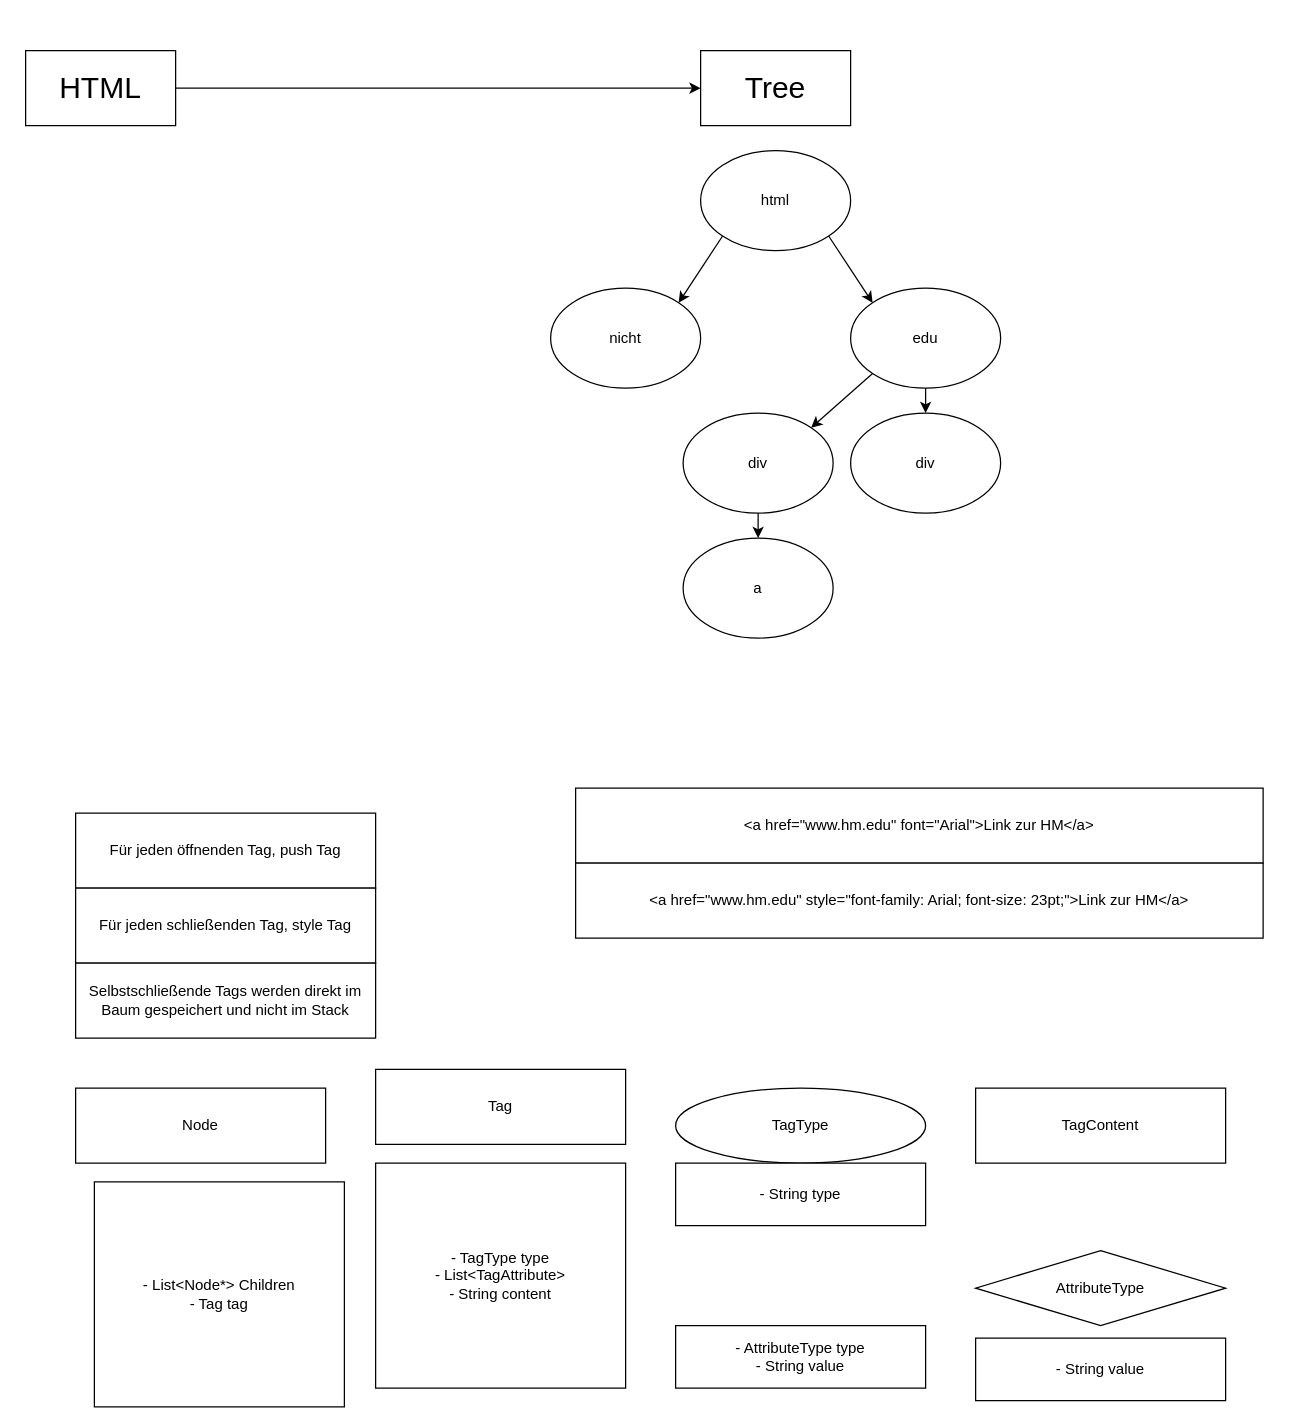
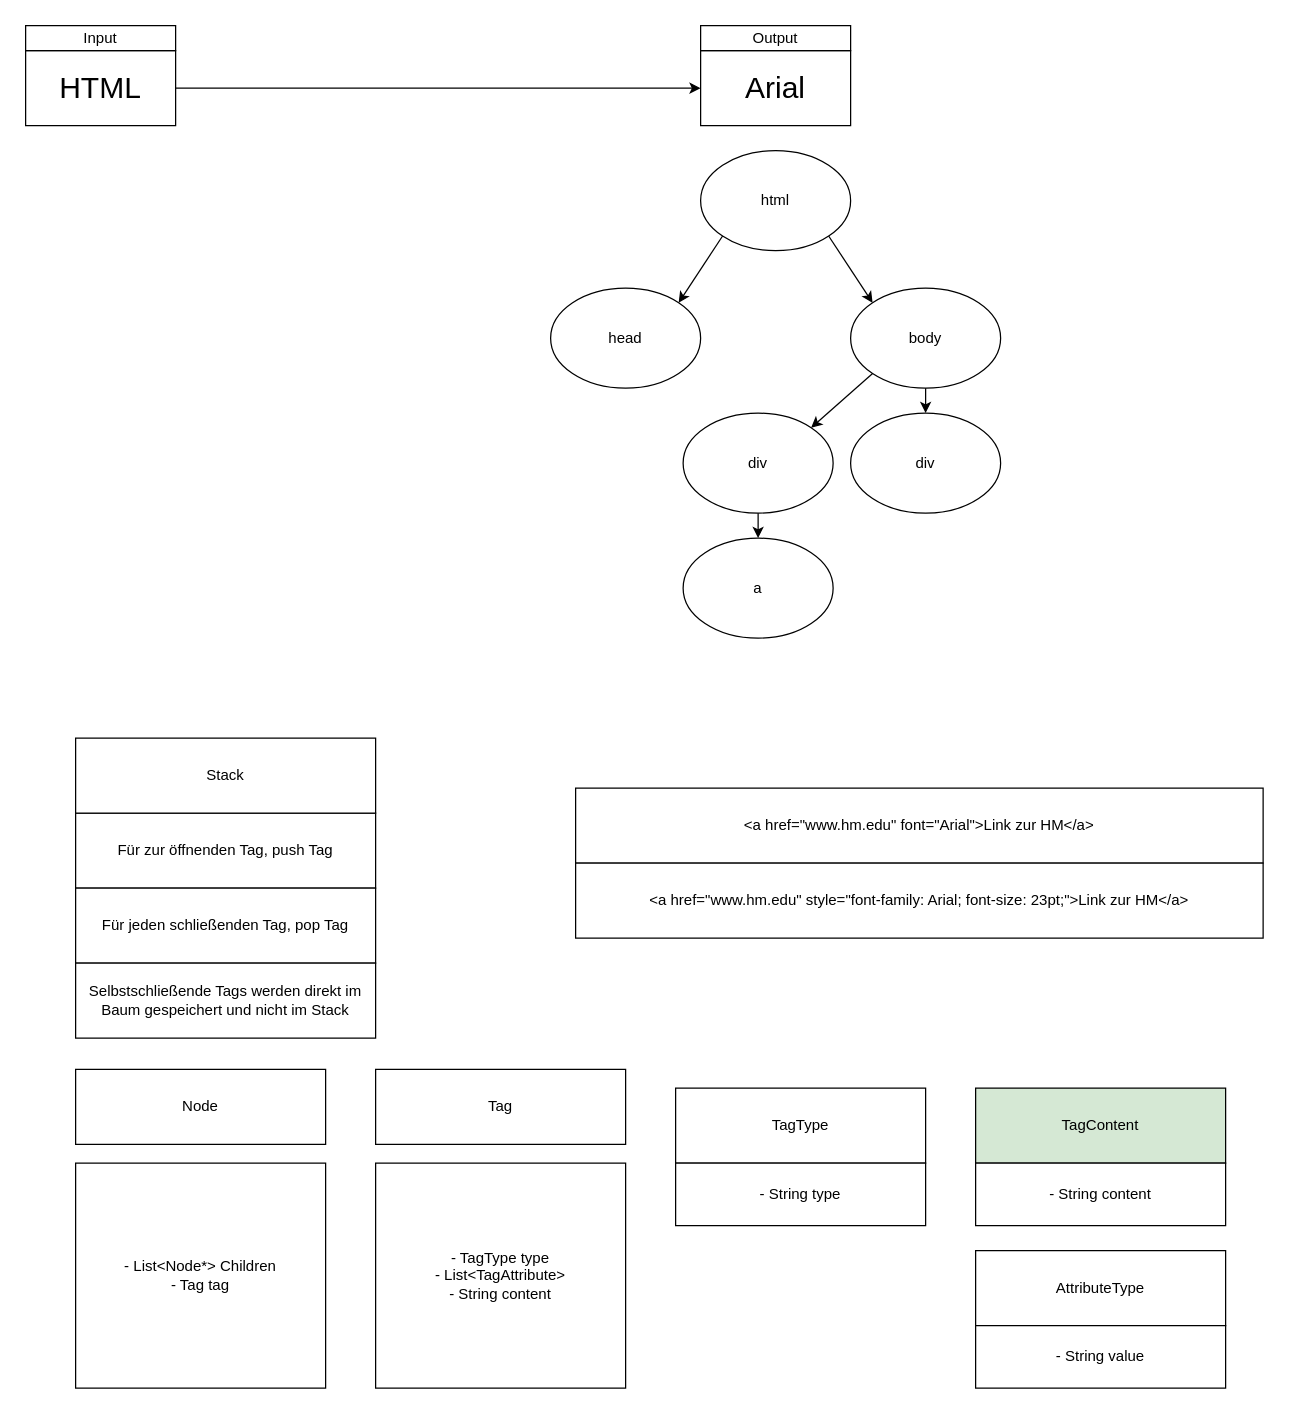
  <mxCell id="0" />
  <mxCell id="1" parent="0" />
  <mxCell id="2" style="edgeStyle=orthogonalEdgeStyle;rounded=0;orthogonalLoop=1;jettySize=auto;html=1;exitX=1;exitY=0.5;exitDx=0;exitDy=0;entryX=0;entryY=0.5;entryDx=0;entryDy=0;" edge="1" parent="1" source="3" target="4"><mxGeometry relative="1" as="geometry" /></mxCell>
  <mxCell id="3" value="&lt;font style=&quot;font-size: 24px&quot;&gt;HTML&lt;/font&gt;" style="rounded=0;whiteSpace=wrap;html=1;" vertex="1" parent="1"><mxGeometry x="20" y="40" width="120" height="60" as="geometry" /></mxCell>
- <mxCell id="4" value="&lt;font style=&quot;font-size: 24px&quot;&gt;Tree&lt;/font&gt;" style="rounded=0;whiteSpace=wrap;html=1;" vertex="1" parent="1"><mxGeometry x="560" y="40" width="120" height="60" as="geometry" /></mxCell>
- <mxCell id="5" value="nicht" style="ellipse;whiteSpace=wrap;html=1;" vertex="1" parent="1"><mxGeometry x="440" y="230" width="120" height="80" as="geometry" /></mxCell>
+ <mxCell id="4" value="&lt;font style=&quot;font-size: 24px&quot;&gt;Arial&lt;/font&gt;" style="rounded=0;whiteSpace=wrap;html=1;" vertex="1" parent="1"><mxGeometry x="560" y="40" width="120" height="60" as="geometry" /></mxCell>
+ <mxCell id="5" value="head" style="ellipse;whiteSpace=wrap;html=1;" vertex="1" parent="1"><mxGeometry x="440" y="230" width="120" height="80" as="geometry" /></mxCell>
  <mxCell id="6" value="html" style="ellipse;whiteSpace=wrap;html=1;" vertex="1" parent="1"><mxGeometry x="560" y="120" width="120" height="80" as="geometry" /></mxCell>
- <mxCell id="7" value="edu" style="ellipse;whiteSpace=wrap;html=1;" vertex="1" parent="1"><mxGeometry x="680" y="230" width="120" height="80" as="geometry" /></mxCell>
+ <mxCell id="7" value="body" style="ellipse;whiteSpace=wrap;html=1;" vertex="1" parent="1"><mxGeometry x="680" y="230" width="120" height="80" as="geometry" /></mxCell>
  <mxCell id="8" value="" style="endArrow=classic;html=1;exitX=0;exitY=1;exitDx=0;exitDy=0;entryX=1;entryY=0;entryDx=0;entryDy=0;" edge="1" parent="1" source="6" target="5"><mxGeometry width="50" height="50" relative="1" as="geometry"><mxPoint x="666" y="320" as="sourcePoint" /><mxPoint x="716" y="270" as="targetPoint" /></mxGeometry></mxCell>
  <mxCell id="9" value="" style="endArrow=classic;html=1;exitX=1;exitY=1;exitDx=0;exitDy=0;entryX=0;entryY=0;entryDx=0;entryDy=0;" edge="1" parent="1" source="6" target="7"><mxGeometry width="50" height="50" relative="1" as="geometry"><mxPoint x="587.574" y="198.284" as="sourcePoint" /><mxPoint x="552.426" y="251.716" as="targetPoint" /></mxGeometry></mxCell>
- <mxCell id="10" value="Für jeden öffnenden Tag, push Tag" style="rounded=0;whiteSpace=wrap;html=1;" vertex="1" parent="1"><mxGeometry x="60" y="650" width="240" height="60" as="geometry" /></mxCell>
+ <mxCell id="10" value="Für zur öffnenden Tag, push Tag" style="rounded=0;whiteSpace=wrap;html=1;" vertex="1" parent="1"><mxGeometry x="60" y="650" width="240" height="60" as="geometry" /></mxCell>
  <mxCell id="11" value="div" style="ellipse;whiteSpace=wrap;html=1;" vertex="1" parent="1"><mxGeometry x="546" y="330" width="120" height="80" as="geometry" /></mxCell>
  <mxCell id="12" value="a" style="ellipse;whiteSpace=wrap;html=1;" vertex="1" parent="1"><mxGeometry x="546" y="430" width="120" height="80" as="geometry" /></mxCell>
  <mxCell id="13" value="div" style="ellipse;whiteSpace=wrap;html=1;" vertex="1" parent="1"><mxGeometry x="680" y="330" width="120" height="80" as="geometry" /></mxCell>
  <mxCell id="14" value="" style="endArrow=classic;html=1;exitX=0;exitY=1;exitDx=0;exitDy=0;entryX=1;entryY=0;entryDx=0;entryDy=0;" edge="1" parent="1" source="7" target="11"><mxGeometry width="50" height="50" relative="1" as="geometry"><mxPoint x="587.574" y="198.284" as="sourcePoint" /><mxPoint x="552.426" y="251.716" as="targetPoint" /></mxGeometry></mxCell>
  <mxCell id="15" value="" style="endArrow=classic;html=1;exitX=0.5;exitY=1;exitDx=0;exitDy=0;" edge="1" parent="1" source="7" target="13"><mxGeometry width="50" height="50" relative="1" as="geometry"><mxPoint x="707.574" y="308.284" as="sourcePoint" /><mxPoint x="658.426" y="351.716" as="targetPoint" /></mxGeometry></mxCell>
  <mxCell id="16" value="" style="endArrow=classic;html=1;exitX=0.5;exitY=1;exitDx=0;exitDy=0;entryX=0.5;entryY=0;entryDx=0;entryDy=0;" edge="1" parent="1" source="11" target="12"><mxGeometry width="50" height="50" relative="1" as="geometry"><mxPoint x="666" y="480" as="sourcePoint" /><mxPoint x="716" y="430" as="targetPoint" /></mxGeometry></mxCell>
- <mxCell id="18" value="Für jeden schließenden Tag, style Tag" style="rounded=0;whiteSpace=wrap;html=1;" vertex="1" parent="1"><mxGeometry x="60" y="710" width="240" height="60" as="geometry" /></mxCell>
+ <mxCell id="17" value="Stack" style="rounded=0;whiteSpace=wrap;html=1;" vertex="1" parent="1"><mxGeometry x="60" y="590" width="240" height="60" as="geometry" /></mxCell>
+ <mxCell id="18" value="Für jeden schließenden Tag, pop Tag" style="rounded=0;whiteSpace=wrap;html=1;" vertex="1" parent="1"><mxGeometry x="60" y="710" width="240" height="60" as="geometry" /></mxCell>
  <mxCell id="19" value="Selbstschließende Tags werden direkt im Baum gespeichert und nicht im Stack " style="rounded=0;whiteSpace=wrap;html=1;" vertex="1" parent="1"><mxGeometry x="60" y="770" width="240" height="60" as="geometry" /></mxCell>
- <mxCell id="20" value="Node" style="rounded=0;whiteSpace=wrap;html=1;" vertex="1" parent="1"><mxGeometry x="60" y="870" width="200" height="60" as="geometry" /></mxCell>
- <mxCell id="21" value="&lt;div&gt;- List&amp;lt;Node*&amp;gt; Children&lt;/div&gt;&lt;div&gt;- Tag tag&lt;br&gt;&lt;/div&gt;" style="rounded=0;whiteSpace=wrap;html=1;" vertex="1" parent="1"><mxGeometry x="75" y="945" width="200" height="180" as="geometry" /></mxCell>
+ <mxCell id="20" value="Node" style="rounded=0;whiteSpace=wrap;html=1;" vertex="1" parent="1"><mxGeometry x="60" y="855" width="200" height="60" as="geometry" /></mxCell>
+ <mxCell id="21" value="&lt;div&gt;- List&amp;lt;Node*&amp;gt; Children&lt;/div&gt;&lt;div&gt;- Tag tag&lt;br&gt;&lt;/div&gt;" style="rounded=0;whiteSpace=wrap;html=1;" vertex="1" parent="1"><mxGeometry x="60" y="930" width="200" height="180" as="geometry" /></mxCell>
  <mxCell id="22" value="Tag" style="rounded=0;whiteSpace=wrap;html=1;" vertex="1" parent="1"><mxGeometry x="300" y="855" width="200" height="60" as="geometry" /></mxCell>
  <mxCell id="23" value="&lt;div&gt;- TagType type&lt;/div&gt;&lt;div&gt;- List&amp;lt;TagAttribute&amp;gt;&lt;br&gt;&lt;/div&gt;&lt;div&gt;- String content&lt;br&gt;&lt;/div&gt;" style="rounded=0;whiteSpace=wrap;html=1;" vertex="1" parent="1"><mxGeometry x="300" y="930" width="200" height="180" as="geometry" /></mxCell>
- <mxCell id="24" value="TagType" style="ellipse;whiteSpace=wrap;html=1;" vertex="1" parent="1"><mxGeometry x="540" y="870" width="200" height="60" as="geometry" /></mxCell>
+ <mxCell id="24" value="TagType" style="rounded=0;whiteSpace=wrap;html=1;" vertex="1" parent="1"><mxGeometry x="540" y="870" width="200" height="60" as="geometry" /></mxCell>
  <mxCell id="25" value="- String type" style="rounded=0;whiteSpace=wrap;html=1;" vertex="1" parent="1"><mxGeometry x="540" y="930" width="200" height="50" as="geometry" /></mxCell>
- <mxCell id="26" value="TagContent" style="rounded=0;whiteSpace=wrap;html=1;" vertex="1" parent="1"><mxGeometry x="780" y="870" width="200" height="60" as="geometry" /></mxCell>
- <mxCell id="28" value="&lt;div&gt;- AttributeType type&lt;br&gt;&lt;/div&gt;&lt;div&gt;- String value&lt;/div&gt;" style="rounded=0;whiteSpace=wrap;html=1;" vertex="1" parent="1"><mxGeometry x="540" y="1060" width="200" height="50" as="geometry" /></mxCell>
+ <mxCell id="26" value="TagContent" style="rounded=0;whiteSpace=wrap;html=1;fillColor=#d5e8d4;" vertex="1" parent="1"><mxGeometry x="780" y="870" width="200" height="60" as="geometry" /></mxCell>
+ <mxCell id="27" value="- String content" style="rounded=0;whiteSpace=wrap;html=1;" vertex="1" parent="1"><mxGeometry x="780" y="930" width="200" height="50" as="geometry" /></mxCell>
  <mxCell id="29" value="&amp;lt;a href=&quot;www.hm.edu&quot; font=&quot;Arial&quot;&amp;gt;Link zur HM&amp;lt;/a&amp;gt;" style="rounded=0;whiteSpace=wrap;html=1;" vertex="1" parent="1"><mxGeometry x="460" y="630" width="550" height="60" as="geometry" /></mxCell>
  <mxCell id="30" value="&amp;lt;a href=&quot;www.hm.edu&quot; style=&quot;font-family: Arial; font-size: 23pt;&quot;&amp;gt;Link zur HM&amp;lt;/a&amp;gt;" style="rounded=0;whiteSpace=wrap;html=1;" vertex="1" parent="1"><mxGeometry x="460" y="690" width="550" height="60" as="geometry" /></mxCell>
- <mxCell id="31" value="AttributeType" style="rhombus;whiteSpace=wrap;html=1;" vertex="1" parent="1"><mxGeometry x="780" y="1000" width="200" height="60" as="geometry" /></mxCell>
- <mxCell id="32" value="&lt;div&gt;- String value&lt;/div&gt;" style="rounded=0;whiteSpace=wrap;html=1;" vertex="1" parent="1"><mxGeometry x="780" y="1070" width="200" height="50" as="geometry" /></mxCell>
+ <mxCell id="31" value="AttributeType" style="rounded=0;whiteSpace=wrap;html=1;" vertex="1" parent="1"><mxGeometry x="780" y="1000" width="200" height="60" as="geometry" /></mxCell>
+ <mxCell id="32" value="&lt;div&gt;- String value&lt;/div&gt;" style="rounded=0;whiteSpace=wrap;html=1;" vertex="1" parent="1"><mxGeometry x="780" y="1060" width="200" height="50" as="geometry" /></mxCell>
+ <mxCell id="33" value="Input" style="rounded=0;whiteSpace=wrap;html=1;" vertex="1" parent="1"><mxGeometry x="20" y="20" width="120" height="20" as="geometry" /></mxCell>
+ <mxCell id="34" value="Output" style="rounded=0;whiteSpace=wrap;html=1;" vertex="1" parent="1"><mxGeometry x="560" y="20" width="120" height="20" as="geometry" /></mxCell>
